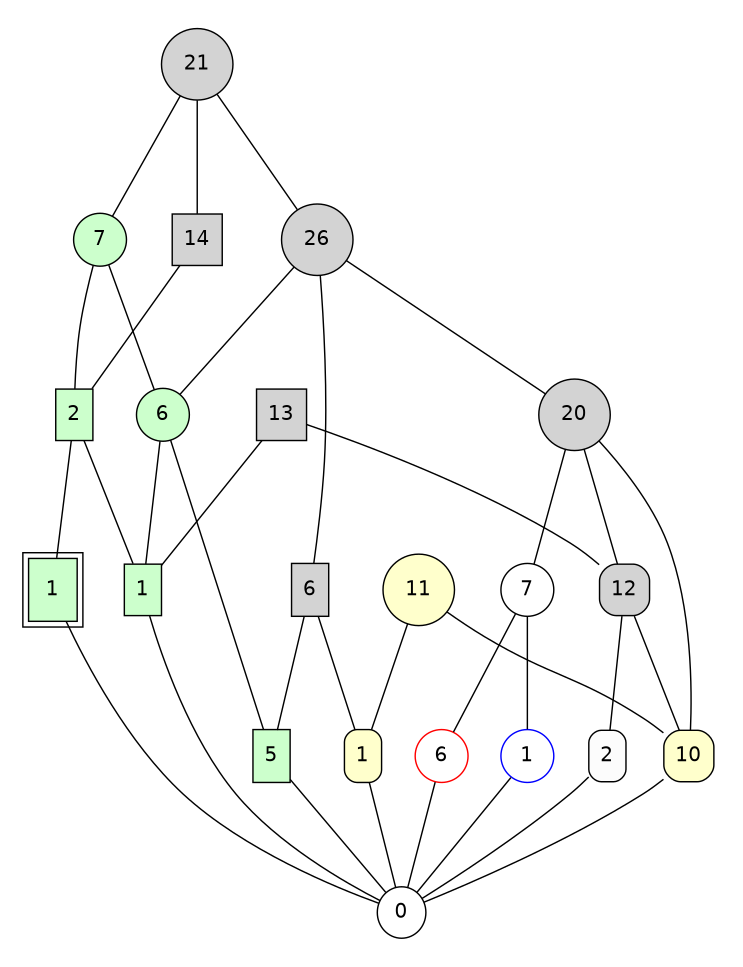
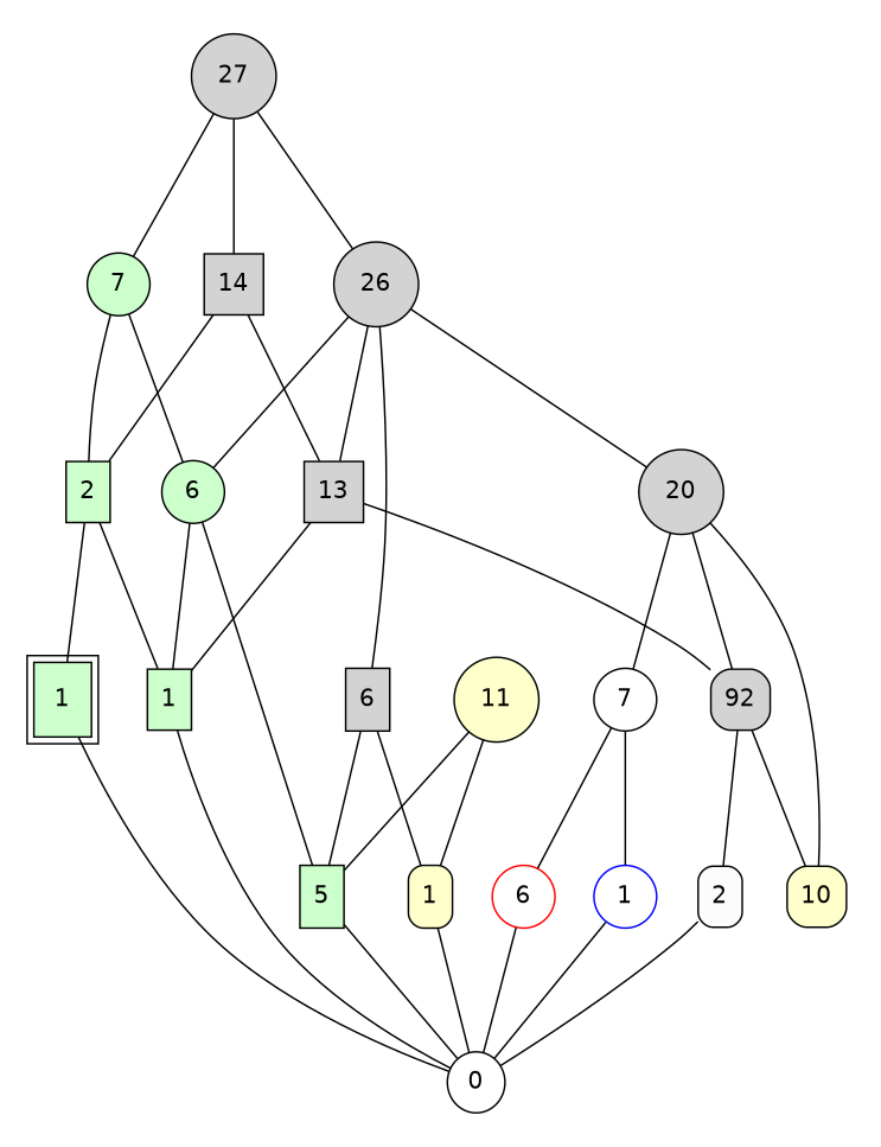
  digraph {
    node [fontname=Helvetica peripheries=1 shape=circle style=filled]
    edge [dir=none labeldistance=1.5 minlen=2]
    n1 [label=0 rankdir=LR width=0.2 peripheries="" shape="" style=""]
    n2 [fillcolor="#CCFFCC" label=1 shape=box width=.25]
    n3 [fillcolor="#CCFFCC" label=1 peripheries=2 shape=box width=.25]
    n4 [fillcolor="#FFFFCC" label=1 rankdir=LR shape=record style="rounded,filled" width=.25]
    n5 [color=blue fillcolor="#FFFFFF" label=1 style="rounded,filled" width=0.2]
    n6 [label=20 style="rounded,filled" width=.25]
    n7 [fillcolor="#CCFFCC" label=2 shape=box width=.25 peripheries=""]
    n8 [fillcolor="#FCFCFC" label=2 shape=box style="rounded,filled" width=.25]
    n9 [fillcolor="#CCFFCC" label=5 rankdir=LR shape=record width=.25]
    n10 [fillcolor="#CCFFCC" label=6 width=.25]
    n11 [label=6 rankdir=LR shape=record width=.25]
    n12 [color=red fillcolor="#FFFFFF" label=6 style="rounded,filled" width=0.2]
    n13 [fillcolor="#CCFFCC" label=7 width=.25 peripheries=""]
    n14 [fillcolor="#FFFFFF" label=7 style="rounded,filled" width=0.2]
    n15 [fillcolor="#FFFFCC" label=10 shape=box style="rounded,filled" width=.25]
    n16 [fillcolor="#FFFFCC" label=11 style="rounded,filled" width=.25]
-   n17 [label=12 shape=box style="rounded,filled" width=.25]
+   n17 [label=92 shape=box style="rounded,filled" width=.25]
    n18 [label=13 shape=box width=.25]
    n19 [label=14 shape=box width=.25 peripheries=""]
    n20 [label=26 width=.25]
-   n21 [label=21 width=.25 peripheries=""]
+   n21 [label=27 width=.25 peripheries=""]
    subgraph cluster_1 {
      color=transparent
      n1
    }
    subgraph cluster_2 {
      color=transparent
      n2
    }
    subgraph cluster_3 {
      color=transparent
      n3
    }
    subgraph cluster_4 {
      color=transparent
      n4
    }
    subgraph cluster_5 {
      color=transparent
      n5
    }
    subgraph cluster_6 {
      color=transparent
      n6
    }
    subgraph cluster_7 {
      color=transparent
      n7
    }
    subgraph cluster_8 {
      color=transparent
      n8
    }
    subgraph cluster_9 {
      color=transparent
      n9
    }
    subgraph cluster_10 {
      color=transparent
      n10
    }
    subgraph cluster_11 {
      color=transparent
      n11
    }
    subgraph cluster_12 {
      color=transparent
      n12
    }
    subgraph cluster_13 {
      color=transparent
      n13
    }
    subgraph cluster_14 {
      color=transparent
      n14
    }
    subgraph cluster_15 {
      color=transparent
      n15
    }
    subgraph cluster_16 {
      color=transparent
      n16
    }
    subgraph cluster_17 {
      color=transparent
      n17
    }
    subgraph cluster_18 {
      color=transparent
      n18
    }
    subgraph cluster_19 {
      color=transparent
      n19
    }
    subgraph cluster_20 {
      color=transparent
      n20
    }
    subgraph cluster_21 {
      color=transparent
      n21
    }
    n2 -> n1
    n3 -> n1
    n4 -> n1
    n5 -> n1
    n6 -> n14
    n6 -> n15
    n6 -> n17
    n7 -> n2
    n7 -> n3
    n8 -> n1
    n9 -> n1
    n10 -> n2
    n10 -> n9
    n11 -> n4
    n11 -> n9
    n12 -> n1
    n13 -> n7
    n13 -> n10
    n14 -> n5
    n14 -> n12
-   n15 -> n1
    n16 -> n4
-   n16 -> n15
+   n16 -> n9
    n17 -> n8
    n17 -> n15
    n18 -> n2
    n18 -> n17
    n19 -> n7
+   n19 -> n18
    n20 -> n6
    n20 -> n10
    n20 -> n11
+   n20 -> n18
    n21 -> n13
    n21 -> n19
    n21 -> n20
  }
